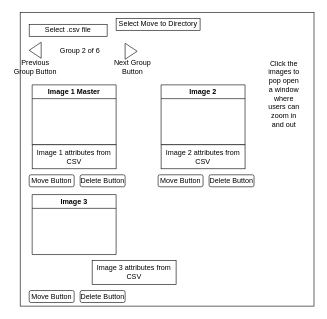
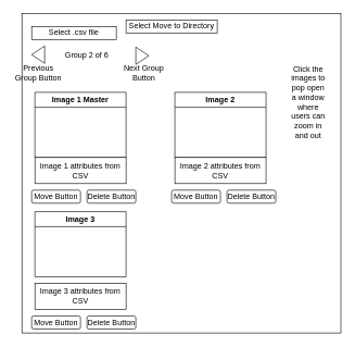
  <mxCell id="0" />
  <mxCell id="1" parent="0" />
  <mxCell id="2" value="" style="whiteSpace=wrap;html=1;aspect=fixed;" vertex="1" parent="1"><mxGeometry x="33" y="20" width="490" height="490" as="geometry" /></mxCell>
  <mxCell id="3" value="Select .csv file" style="rounded=0;whiteSpace=wrap;html=1;" vertex="1" parent="1"><mxGeometry x="48" y="40" width="130" height="20" as="geometry" /></mxCell>
  <mxCell id="4" value="Select Move to Directory" style="rounded=0;whiteSpace=wrap;html=1;" vertex="1" parent="1"><mxGeometry x="193" y="30" width="140" height="20" as="geometry" /></mxCell>
  <mxCell id="5" value="Image 1 Master" style="swimlane;whiteSpace=wrap;html=1;" vertex="1" parent="1"><mxGeometry x="53" y="141" width="140" height="100" as="geometry" /></mxCell>
  <mxCell id="6" value="Image 1 attributes from CSV" style="rounded=0;whiteSpace=wrap;html=1;" vertex="1" parent="1"><mxGeometry x="53" y="241" width="140" height="40" as="geometry" /></mxCell>
  <mxCell id="7" value="Move Button" style="rounded=1;whiteSpace=wrap;html=1;" vertex="1" parent="1"><mxGeometry x="48" y="291" width="75" height="20" as="geometry" /></mxCell>
  <mxCell id="8" value="Delete Button" style="rounded=1;whiteSpace=wrap;html=1;" vertex="1" parent="1"><mxGeometry x="133" y="291" width="75" height="20" as="geometry" /></mxCell>
  <mxCell id="9" value="Image 2" style="swimlane;whiteSpace=wrap;html=1;" vertex="1" parent="1"><mxGeometry x="268" y="141" width="140" height="100" as="geometry" /></mxCell>
  <mxCell id="10" value="Image 2 attributes from CSV" style="rounded=0;whiteSpace=wrap;html=1;" vertex="1" parent="1"><mxGeometry x="268" y="241" width="140" height="40" as="geometry" /></mxCell>
  <mxCell id="11" value="Move Button" style="rounded=1;whiteSpace=wrap;html=1;" vertex="1" parent="1"><mxGeometry x="263" y="291" width="75" height="20" as="geometry" /></mxCell>
  <mxCell id="12" value="Delete Button" style="rounded=1;whiteSpace=wrap;html=1;" vertex="1" parent="1"><mxGeometry x="348" y="291" width="75" height="20" as="geometry" /></mxCell>
  <mxCell id="13" value="Image 3" style="swimlane;whiteSpace=wrap;html=1;" vertex="1" parent="1"><mxGeometry x="53" y="324" width="140" height="100" as="geometry" /></mxCell>
- <mxCell id="14" value="Image 3 attributes from CSV" style="rounded=0;whiteSpace=wrap;html=1;" vertex="1" parent="1"><mxGeometry x="153" y="434" width="140" height="40" as="geometry" /></mxCell>
+ <mxCell id="14" value="Image 3 attributes from CSV" style="rounded=0;whiteSpace=wrap;html=1;" vertex="1" parent="1"><mxGeometry x="53" y="434" width="140" height="40" as="geometry" /></mxCell>
  <mxCell id="15" value="Move Button" style="rounded=1;whiteSpace=wrap;html=1;" vertex="1" parent="1"><mxGeometry x="48" y="484" width="75" height="20" as="geometry" /></mxCell>
  <mxCell id="16" value="Delete Button" style="rounded=1;whiteSpace=wrap;html=1;" vertex="1" parent="1"><mxGeometry x="133" y="484" width="75" height="20" as="geometry" /></mxCell>
  <mxCell id="17" value="" style="triangle;whiteSpace=wrap;html=1;" vertex="1" parent="1"><mxGeometry x="208" y="71.66" width="20" height="26.67" as="geometry" /></mxCell>
  <mxCell id="18" value="" style="triangle;whiteSpace=wrap;html=1;rotation=-180;" vertex="1" parent="1"><mxGeometry x="48" y="70" width="20" height="26.67" as="geometry" /></mxCell>
  <mxCell id="19" value="Group 2 of 6" style="text;html=1;align=center;verticalAlign=middle;whiteSpace=wrap;rounded=0;" vertex="1" parent="1"><mxGeometry x="83" y="70" width="100" height="30" as="geometry" /></mxCell>
  <mxCell id="20" value="Previous Group Button" style="text;html=1;align=center;verticalAlign=middle;whiteSpace=wrap;rounded=0;" vertex="1" parent="1"><mxGeometry x="20.5" y="96.67" width="75" height="30" as="geometry" /></mxCell>
  <mxCell id="21" value="Next Group Button" style="text;html=1;align=center;verticalAlign=middle;whiteSpace=wrap;rounded=0;" vertex="1" parent="1"><mxGeometry x="183" y="97" width="75" height="30" as="geometry" /></mxCell>
  <mxCell id="22" value="Click the images to pop open a window where users can zoom in and out" style="text;html=1;align=center;verticalAlign=middle;whiteSpace=wrap;rounded=0;" vertex="1" parent="1"><mxGeometry x="443" y="141" width="60" height="30" as="geometry" /></mxCell>
